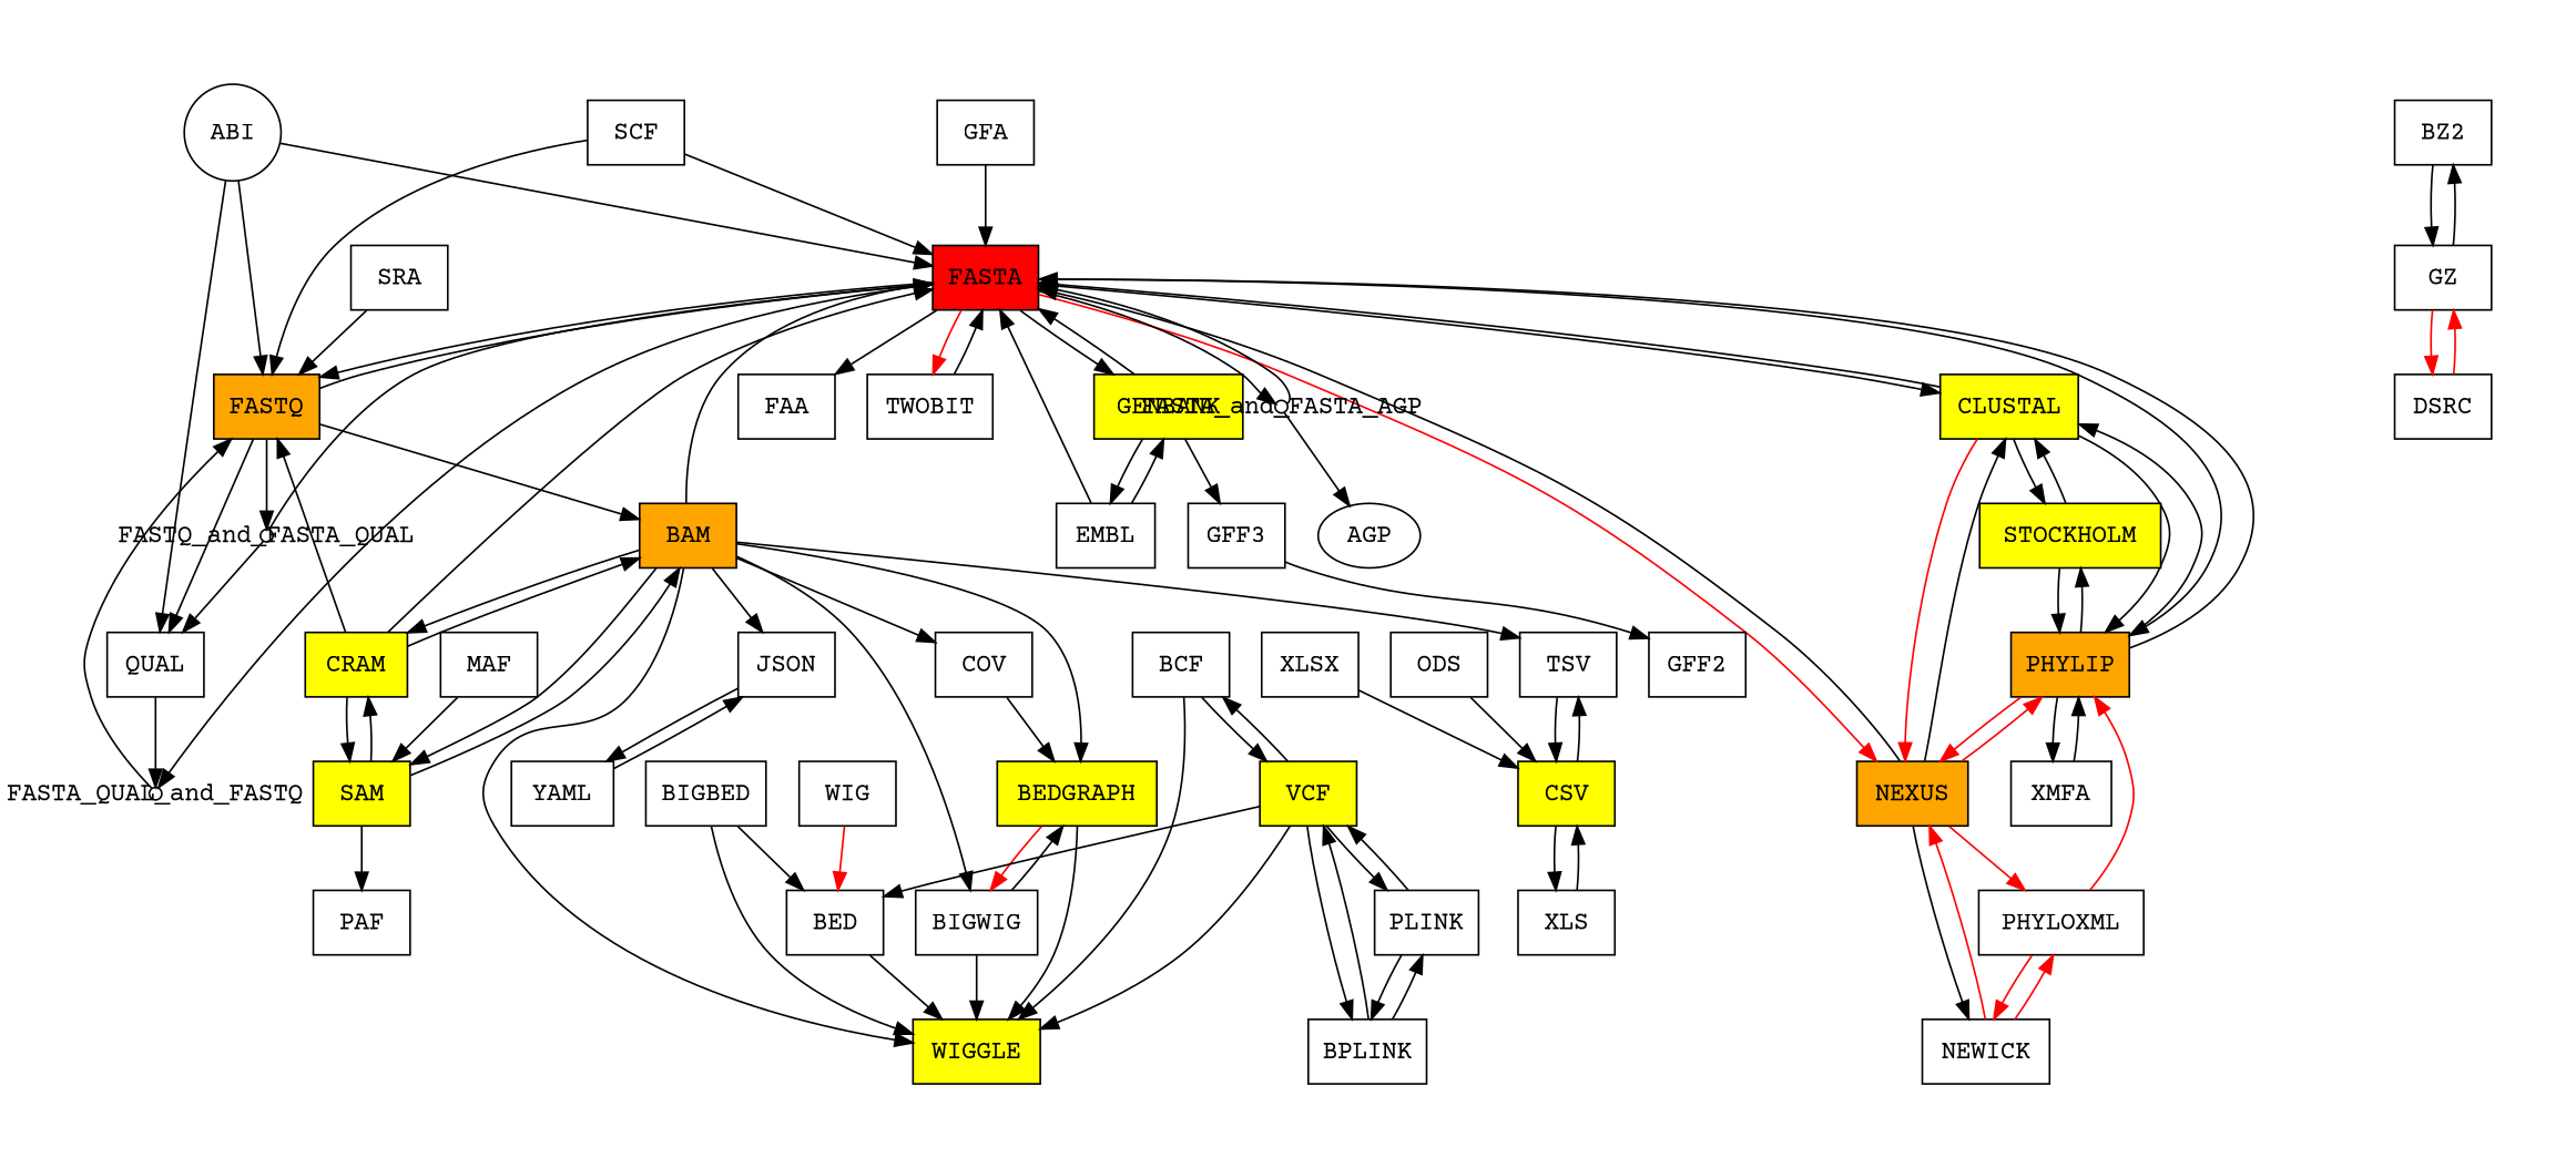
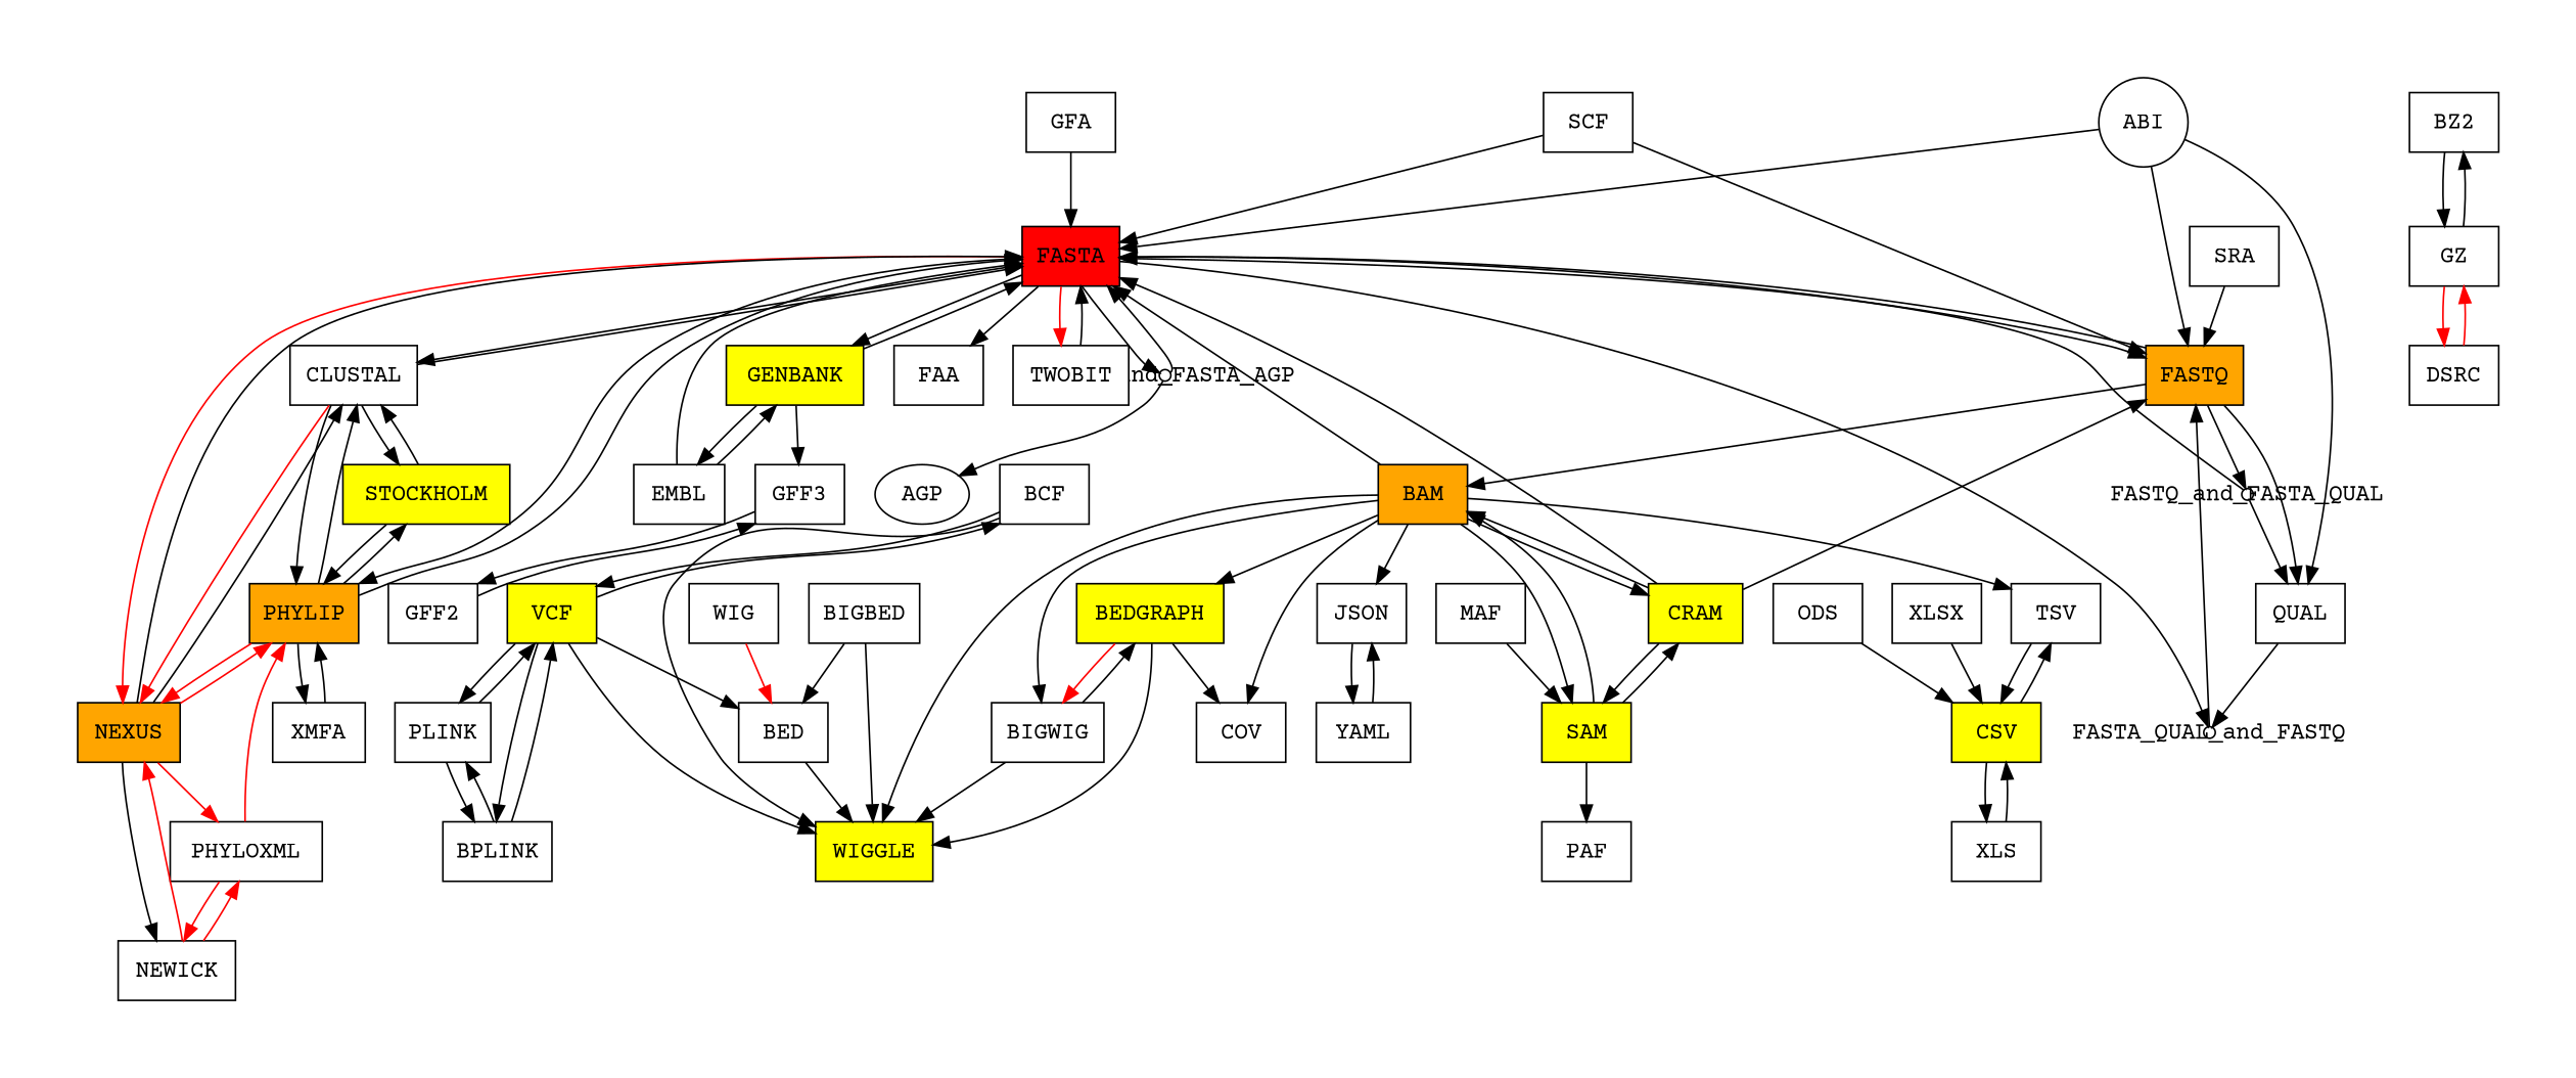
  strict digraph {
    fontname="Courier Prime"
    node [fillcolor=white fontname="Courier Prime" shape=rectangle style=filled]
    edge [color=black fontname="Courier Prime"]
    ABI [height=0.5 shape=circle url="https://bioconvert.readthedocs.io/en/master/formats.html#ABI" width=0.75]
    FASTA [fillcolor=red height=0.5 url="https://bioconvert.readthedocs.io/en/master/formats.html#FASTA" width=0.81944]
    FASTQ [fillcolor=orange height=0.5 url="https://bioconvert.readthedocs.io/en/master/formats.html#FASTQ" width=0.81944]
    QUAL [height=0.5 url="https://bioconvert.readthedocs.io/en/master/formats.html#QUAL" width=0.75]
-   CLUSTAL [fillcolor=yellow height=0.5 url="https://bioconvert.readthedocs.io/en/master/formats.html#CLUSTAL" width=1.0694]
+   CLUSTAL [height=0.5 url="https://bioconvert.readthedocs.io/en/master/formats.html#CLUSTAL" width=1.0694]
    NEXUS [fillcolor=orange height=0.5 url="https://bioconvert.readthedocs.io/en/master/formats.html#NEXUS" width=0.86111]
    PHYLIP [fillcolor=orange height=0.5 url="https://bioconvert.readthedocs.io/en/master/formats.html#PHYLIP" width=0.88889]
    GENBANK [fillcolor=yellow height=0.5 url="https://bioconvert.readthedocs.io/en/master/formats.html#GENBANK" width=1.1528]
    FAA [height=0.5 url="https://bioconvert.readthedocs.io/en/master/formats.html#FAA" width=0.75]
    FASTA_and_FASTA_AGP [fixedsize=True height=0.097222 shape=circle styled=filled width=0.097222 style=""]
    TWOBIT [height=0.5 url="https://bioconvert.readthedocs.io/en/master/formats.html#TWOBIT" width=0.97222]
    FASTA_QUAL_and_FASTQ [fixedsize=True height=0.097222 shape=circle styled=filled width=0.097222 style=""]
    FASTQ_and_FASTA_QUAL [fixedsize=True height=0.097222 shape=circle styled=filled width=0.097222 style=""]
    BAM [fillcolor=orange height=0.5 url="https://bioconvert.readthedocs.io/en/master/formats.html#BAM" width=0.75]
    STOCKHOLM [fillcolor=yellow height=0.5 url="https://bioconvert.readthedocs.io/en/master/formats.html#STOCKHOLM" width=1.4028]
    NEWICK [height=0.5 url="https://bioconvert.readthedocs.io/en/master/formats.html#NEWICK" width=0.98611]
    PHYLOXML [height=0.5 url="https://bioconvert.readthedocs.io/en/master/formats.html#PHYLOXML" width=1.2778]
    XMFA [height=0.5 url="https://bioconvert.readthedocs.io/en/master/formats.html#XMFA" width=0.77778]
    EMBL [height=0.5 url="https://bioconvert.readthedocs.io/en/master/formats.html#EMBL" width=0.76389]
    GFF3 [height=0.5 url="https://bioconvert.readthedocs.io/en/master/formats.html#GFF3" width=0.75]
    AGP [height=0.5 width=0.79437 shape="" style=""]
    GFF2 [height=0.5 url="https://bioconvert.readthedocs.io/en/master/formats.html#GFF2" width=0.75]
    BEDGRAPH [fillcolor=yellow height=0.5 url="https://bioconvert.readthedocs.io/en/master/formats.html#BEDGRAPH" width=1.2361]
    BIGWIG [height=0.5 url="https://bioconvert.readthedocs.io/en/master/formats.html#BIGWIG" width=0.94444]
    COV [height=0.5 url="https://bioconvert.readthedocs.io/en/master/formats.html#COV" width=0.75]
    CRAM [fillcolor=yellow height=0.5 url="https://bioconvert.readthedocs.io/en/master/formats.html#CRAM" width=0.79167]
    JSON [height=0.5 url="https://bioconvert.readthedocs.io/en/master/formats.html#JSON" width=0.75]
    SAM [fillcolor=yellow height=0.5 url="https://bioconvert.readthedocs.io/en/master/formats.html#SAM" width=0.75]
    TSV [height=0.5 url="https://bioconvert.readthedocs.io/en/master/formats.html#TSV" width=0.75]
    WIGGLE [fillcolor=yellow height=0.5 url="https://bioconvert.readthedocs.io/en/master/formats.html#WIGGLE" width=0.98611]
    YAML [height=0.5 url="https://bioconvert.readthedocs.io/en/master/formats.html#YAML" width=0.79167]
    PAF [height=0.5 url="https://bioconvert.readthedocs.io/en/master/formats.html#PAF" width=0.75]
    CSV [fillcolor=yellow height=0.5 url="https://bioconvert.readthedocs.io/en/master/formats.html#CSV" width=0.75]
    XLS [height=0.5 url="https://bioconvert.readthedocs.io/en/master/formats.html#XLS" width=0.75]
    BCF [height=0.5 url="https://bioconvert.readthedocs.io/en/master/formats.html#BCF" width=0.75]
    VCF [fillcolor=yellow height=0.5 url="https://bioconvert.readthedocs.io/en/master/formats.html#VCF" width=0.75]
    BED [height=0.5 url="https://bioconvert.readthedocs.io/en/master/formats.html#BED" width=0.75]
    BPLINK [height=0.5 url="https://bioconvert.readthedocs.io/en/master/formats.html#BPLINK" width=0.90278]
    PLINK [height=0.5 url="https://bioconvert.readthedocs.io/en/master/formats.html#PLINK" width=0.77778]
    BIGBED [height=0.5 url="https://bioconvert.readthedocs.io/en/master/formats.html#BIGBED" width=0.93056]
    BZ2 [height=0.5 url="https://bioconvert.readthedocs.io/en/master/formats.html#BZ2" width=0.75]
    GZ [height=0.5 url="https://bioconvert.readthedocs.io/en/master/formats.html#GZ" width=0.75]
    DSRC [height=0.5 url="https://bioconvert.readthedocs.io/en/master/formats.html#DSRC" width=0.75]
    GFA [height=0.5 url="https://bioconvert.readthedocs.io/en/master/formats.html#GFA" width=0.75]
    MAF [height=0.5 url="https://bioconvert.readthedocs.io/en/master/formats.html#MAF" width=0.75]
    ODS [height=0.5 url="https://bioconvert.readthedocs.io/en/master/formats.html#ODS" width=0.75]
    SCF [height=0.5 url="https://bioconvert.readthedocs.io/en/master/formats.html#SCF" width=0.75]
    SRA [height=0.5 url="https://bioconvert.readthedocs.io/en/master/formats.html#SRA" width=0.75]
    WIG [height=0.5 url="https://bioconvert.readthedocs.io/en/master/formats.html#WIG" width=0.75]
    XLSX [height=0.5 url="https://bioconvert.readthedocs.io/en/master/formats.html#XLSX" width=0.75]
    ABI -> FASTA
    ABI -> FASTQ
    ABI -> QUAL
    FASTA -> FASTQ
    FASTA -> CLUSTAL
    FASTA -> NEXUS [color=red]
    FASTA -> PHYLIP
    FASTA -> GENBANK
    FASTA -> FAA
    FASTA -> FASTA_and_FASTA_AGP
    FASTA -> TWOBIT [color=red]
    FASTA -> FASTA_QUAL_and_FASTQ
    FASTQ -> FASTA
    FASTQ -> QUAL
    FASTQ -> FASTQ_and_FASTA_QUAL
    FASTQ -> BAM
    QUAL -> FASTA_QUAL_and_FASTQ
    CLUSTAL -> FASTA
    CLUSTAL -> NEXUS [color=red]
    CLUSTAL -> PHYLIP
    CLUSTAL -> STOCKHOLM
    NEXUS -> FASTA
    NEXUS -> CLUSTAL
    NEXUS -> PHYLIP [color=red]
    NEXUS -> NEWICK
    NEXUS -> PHYLOXML [color=red]
    PHYLIP -> FASTA
    PHYLIP -> CLUSTAL
    PHYLIP -> NEXUS [color=red]
    PHYLIP -> STOCKHOLM
    PHYLIP -> XMFA
    GENBANK -> FASTA
    GENBANK -> EMBL
    GENBANK -> GFF3
    FASTA_and_FASTA_AGP -> FASTA
    FASTA_and_FASTA_AGP -> AGP
    TWOBIT -> FASTA
    FASTA_QUAL_and_FASTQ -> FASTQ
    FASTQ_and_FASTA_QUAL -> FASTA
    FASTQ_and_FASTA_QUAL -> QUAL
    BAM -> FASTA
    BAM -> BEDGRAPH
    BAM -> BIGWIG
    BAM -> COV
    BAM -> CRAM
    BAM -> JSON
    BAM -> SAM
    BAM -> TSV
    BAM -> WIGGLE
    STOCKHOLM -> CLUSTAL
    STOCKHOLM -> PHYLIP
    NEWICK -> NEXUS [color=red]
    NEWICK -> PHYLOXML [color=red]
    PHYLOXML -> PHYLIP [color=red]
    PHYLOXML -> NEWICK [color=red]
    XMFA -> PHYLIP
    EMBL -> FASTA
    EMBL -> GENBANK
    GFF3 -> GFF2
+   GFF2 -> GFF3
    BEDGRAPH -> BIGWIG [color=red]
-   COV -> BEDGRAPH
+   BEDGRAPH -> COV
    BEDGRAPH -> WIGGLE
    BIGWIG -> BEDGRAPH
    BIGWIG -> WIGGLE
    CRAM -> FASTA
    CRAM -> FASTQ
    CRAM -> BAM
    CRAM -> SAM
    JSON -> YAML
    SAM -> BAM
    SAM -> CRAM
    SAM -> PAF
    TSV -> CSV
    YAML -> JSON
    CSV -> TSV
    CSV -> XLS
    XLS -> CSV
    BCF -> WIGGLE
    BCF -> VCF
    VCF -> WIGGLE
    VCF -> BCF
    VCF -> BED
    VCF -> BPLINK
    VCF -> PLINK
    BED -> WIGGLE
    BPLINK -> VCF
    BPLINK -> PLINK
    PLINK -> VCF
    PLINK -> BPLINK
    BIGBED -> WIGGLE
    BIGBED -> BED
    BZ2 -> GZ
    GZ -> BZ2
    GZ -> DSRC [color=red]
    DSRC -> GZ [color=red]
    GFA -> FASTA
    MAF -> SAM
    ODS -> CSV
    SCF -> FASTA
    SCF -> FASTQ
    SRA -> FASTQ
    WIG -> BED [color=red]
    XLSX -> CSV
  }
